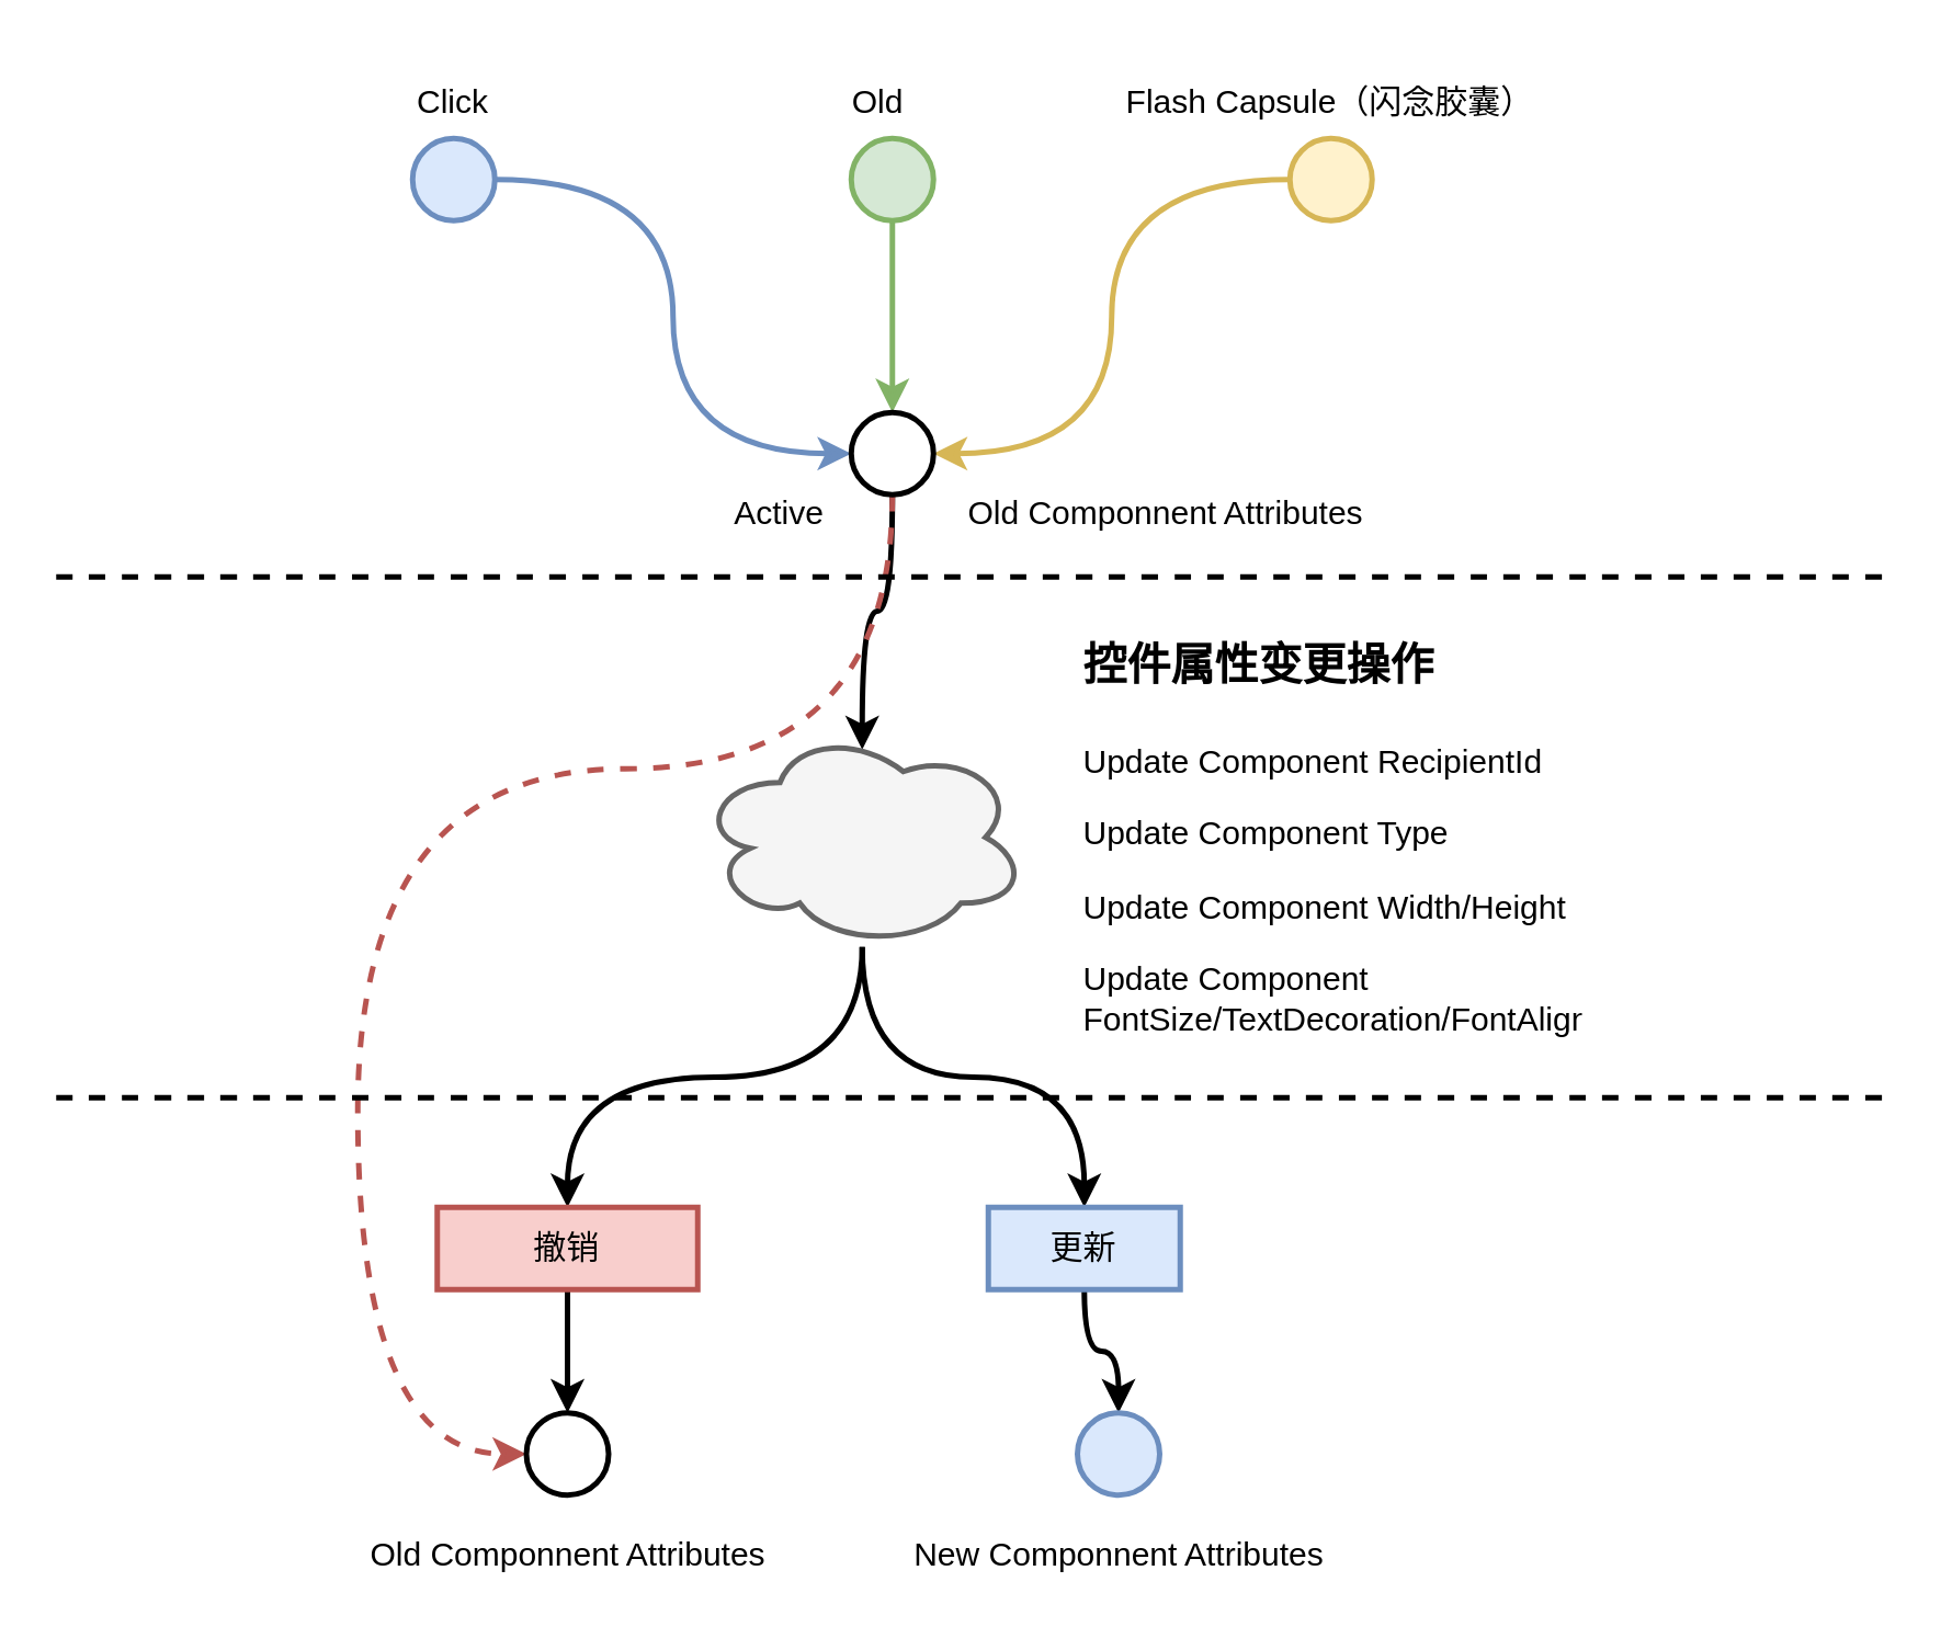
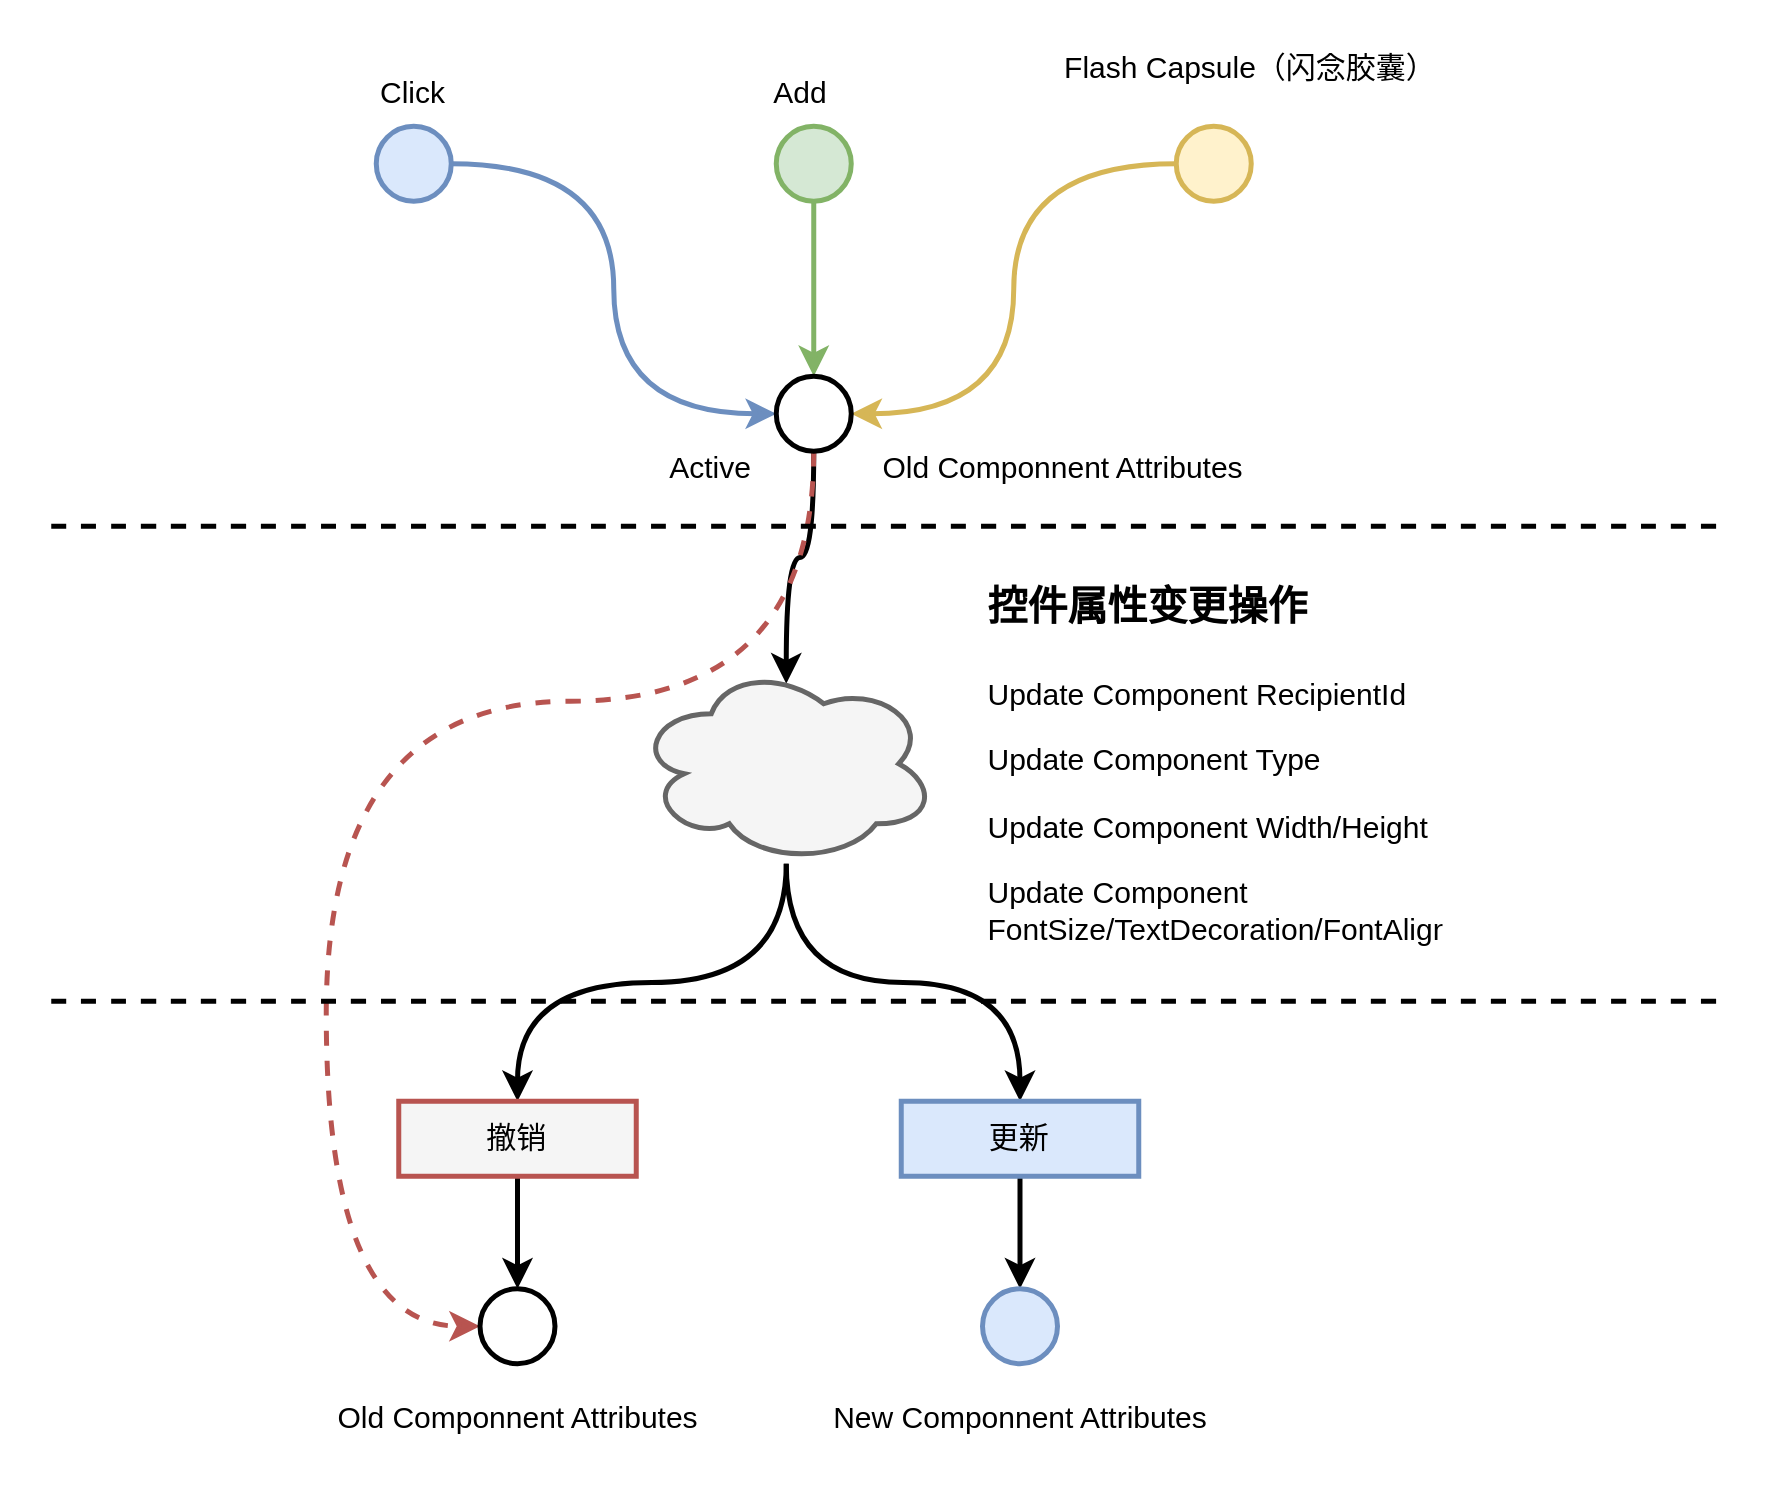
  <mxCell id="0" />
  <mxCell id="1" parent="0" />
  <mxCell id="2" style="edgeStyle=orthogonalEdgeStyle;curved=1;rounded=0;orthogonalLoop=1;jettySize=auto;html=1;entryX=0;entryY=0.5;entryDx=0;entryDy=0;strokeWidth=2;fillColor=#dae8fc;strokeColor=#6c8ebf;" edge="1" parent="1" source="3" target="10"><mxGeometry relative="1" as="geometry" /></mxCell>
  <mxCell id="3" value="" style="ellipse;whiteSpace=wrap;html=1;aspect=fixed;fillColor=#dae8fc;strokeColor=#6c8ebf;strokeWidth=2;" vertex="1" parent="1"><mxGeometry x="150" y="50" width="30" height="30" as="geometry" /></mxCell>
  <mxCell id="4" style="edgeStyle=orthogonalEdgeStyle;curved=1;rounded=0;orthogonalLoop=1;jettySize=auto;html=1;entryX=0.5;entryY=0;entryDx=0;entryDy=0;strokeWidth=2;fillColor=#d5e8d4;strokeColor=#82b366;" edge="1" parent="1" source="5" target="10"><mxGeometry relative="1" as="geometry" /></mxCell>
  <mxCell id="5" value="" style="ellipse;whiteSpace=wrap;html=1;aspect=fixed;fillColor=#d5e8d4;strokeColor=#82b366;strokeWidth=2;" vertex="1" parent="1"><mxGeometry x="310" y="50" width="30" height="30" as="geometry" /></mxCell>
  <mxCell id="6" style="edgeStyle=orthogonalEdgeStyle;curved=1;rounded=0;orthogonalLoop=1;jettySize=auto;html=1;entryX=1;entryY=0.5;entryDx=0;entryDy=0;strokeWidth=2;fillColor=#fff2cc;strokeColor=#d6b656;" edge="1" parent="1" source="7" target="10"><mxGeometry relative="1" as="geometry" /></mxCell>
  <mxCell id="7" value="" style="ellipse;whiteSpace=wrap;html=1;aspect=fixed;fillColor=#fff2cc;strokeColor=#d6b656;strokeWidth=2;" vertex="1" parent="1"><mxGeometry x="470" y="50" width="30" height="30" as="geometry" /></mxCell>
  <mxCell id="8" style="edgeStyle=orthogonalEdgeStyle;curved=1;rounded=0;orthogonalLoop=1;jettySize=auto;html=1;exitX=0.5;exitY=1;exitDx=0;exitDy=0;entryX=0.5;entryY=0.1;entryDx=0;entryDy=0;entryPerimeter=0;fontSize=16;strokeWidth=2;" edge="1" parent="1" source="10" target="14"><mxGeometry relative="1" as="geometry" /></mxCell>
  <mxCell id="9" style="edgeStyle=orthogonalEdgeStyle;curved=1;rounded=0;orthogonalLoop=1;jettySize=auto;html=1;fontSize=12;strokeWidth=2;dashed=1;fillColor=#f8cecc;strokeColor=#b85450;entryX=0;entryY=0.5;entryDx=0;entryDy=0;" edge="1" parent="1" source="10" target="25"><mxGeometry relative="1" as="geometry"><Array as="points"><mxPoint x="325" y="280" /><mxPoint x="130" y="280" /><mxPoint x="130" y="530" /></Array></mxGeometry></mxCell>
  <mxCell id="10" value="" style="ellipse;whiteSpace=wrap;html=1;aspect=fixed;strokeWidth=2;" vertex="1" parent="1"><mxGeometry x="310" y="150" width="30" height="30" as="geometry" /></mxCell>
  <mxCell id="11" value="" style="endArrow=none;dashed=1;html=1;rounded=0;strokeWidth=2;curved=1;" edge="1" parent="1"><mxGeometry width="50" height="50" relative="1" as="geometry"><mxPoint x="20" y="210" as="sourcePoint" /><mxPoint x="690" y="210" as="targetPoint" /></mxGeometry></mxCell>
  <mxCell id="12" style="edgeStyle=orthogonalEdgeStyle;curved=1;rounded=0;orthogonalLoop=1;jettySize=auto;html=1;entryX=0.5;entryY=0;entryDx=0;entryDy=0;fontSize=12;strokeWidth=2;" edge="1" parent="1" source="14" target="22"><mxGeometry relative="1" as="geometry" /></mxCell>
  <mxCell id="13" style="edgeStyle=orthogonalEdgeStyle;curved=1;rounded=0;orthogonalLoop=1;jettySize=auto;html=1;entryX=0.5;entryY=0;entryDx=0;entryDy=0;fontSize=12;strokeWidth=2;" edge="1" parent="1" source="14" target="24"><mxGeometry relative="1" as="geometry" /></mxCell>
  <mxCell id="14" value="" style="ellipse;shape=cloud;whiteSpace=wrap;html=1;strokeWidth=2;fillColor=#f5f5f5;strokeColor=#666666;fontColor=#333333;" vertex="1" parent="1"><mxGeometry x="254" y="265" width="120" height="80" as="geometry" /></mxCell>
  <mxCell id="15" value="&lt;h1&gt;&lt;font style=&quot;font-size: 16px&quot;&gt;控件属性变更操作&lt;/font&gt;&lt;/h1&gt;&lt;p&gt;Update Component RecipientId&lt;/p&gt;&lt;p&gt;Update Component Type&lt;/p&gt;&lt;p&gt;Update Component Width/Height&lt;/p&gt;&lt;p&gt;Update Component FontSize/TextDecoration/FontAlign&lt;/p&gt;" style="text;html=1;strokeColor=none;fillColor=none;spacing=5;spacingTop=-20;whiteSpace=wrap;overflow=hidden;rounded=0;" vertex="1" parent="1"><mxGeometry x="390" y="220" width="190" height="170" as="geometry" /></mxCell>
  <mxCell id="16" value="" style="endArrow=none;dashed=1;html=1;rounded=0;strokeWidth=2;curved=1;" edge="1" parent="1"><mxGeometry width="50" height="50" relative="1" as="geometry"><mxPoint x="20" y="400" as="sourcePoint" /><mxPoint x="690" y="400" as="targetPoint" /></mxGeometry></mxCell>
  <mxCell id="17" value="&lt;span style=&quot;font-size: 12px&quot;&gt;Click&lt;/span&gt;" style="text;html=1;strokeColor=none;fillColor=none;align=center;verticalAlign=middle;whiteSpace=wrap;rounded=0;fontSize=16;" vertex="1" parent="1"><mxGeometry x="135" y="20" width="60" height="30" as="geometry" /></mxCell>
- <mxCell id="18" value="&lt;span style=&quot;font-size: 12px&quot;&gt;Old&lt;/span&gt;" style="text;html=1;strokeColor=none;fillColor=none;align=center;verticalAlign=middle;whiteSpace=wrap;rounded=0;fontSize=16;" vertex="1" parent="1"><mxGeometry x="290" y="20" width="60" height="30" as="geometry" /></mxCell>
- <mxCell id="19" value="&lt;span style=&quot;font-size: 12px&quot;&gt;Flash Capsule（闪念胶囊）&lt;/span&gt;" style="text;html=1;strokeColor=none;fillColor=none;align=center;verticalAlign=middle;whiteSpace=wrap;rounded=0;fontSize=16;" vertex="1" parent="1"><mxGeometry x="400" y="20" width="170" height="30" as="geometry" /></mxCell>
+ <mxCell id="18" value="&lt;span style=&quot;font-size: 12px&quot;&gt;Add&lt;/span&gt;" style="text;html=1;strokeColor=none;fillColor=none;align=center;verticalAlign=middle;whiteSpace=wrap;rounded=0;fontSize=16;" vertex="1" parent="1"><mxGeometry x="290" y="20" width="60" height="30" as="geometry" /></mxCell>
+ <mxCell id="19" value="&lt;span style=&quot;font-size: 12px&quot;&gt;Flash Capsule（闪念胶囊）&lt;/span&gt;" style="text;html=1;strokeColor=none;fillColor=none;align=center;verticalAlign=middle;whiteSpace=wrap;rounded=0;fontSize=16;" vertex="1" parent="1"><mxGeometry x="415" y="10" width="170" height="30" as="geometry" /></mxCell>
  <mxCell id="20" value="&lt;span style=&quot;font-size: 12px&quot;&gt;Old Componnent Attributes&lt;/span&gt;" style="text;html=1;strokeColor=none;fillColor=none;align=center;verticalAlign=middle;whiteSpace=wrap;rounded=0;fontSize=16;" vertex="1" parent="1"><mxGeometry x="330" y="170" width="190" height="30" as="geometry" /></mxCell>
  <mxCell id="21" style="edgeStyle=orthogonalEdgeStyle;curved=1;rounded=0;orthogonalLoop=1;jettySize=auto;html=1;entryX=0.5;entryY=0;entryDx=0;entryDy=0;fontSize=12;strokeWidth=2;" edge="1" parent="1" source="22" target="25"><mxGeometry relative="1" as="geometry" /></mxCell>
- <mxCell id="22" value="撤销" style="rounded=0;whiteSpace=wrap;html=1;fontSize=12;strokeWidth=2;fillColor=#f8cecc;strokeColor=#b85450;" vertex="1" parent="1"><mxGeometry x="159" y="440" width="95" height="30" as="geometry" /></mxCell>
+ <mxCell id="22" value="撤销" style="rounded=0;whiteSpace=wrap;html=1;fontSize=12;strokeWidth=2;fillColor=#f5f5f5;strokeColor=#b85450;" vertex="1" parent="1"><mxGeometry x="159" y="440" width="95" height="30" as="geometry" /></mxCell>
  <mxCell id="23" style="edgeStyle=orthogonalEdgeStyle;curved=1;rounded=0;orthogonalLoop=1;jettySize=auto;html=1;entryX=0.5;entryY=0;entryDx=0;entryDy=0;fontSize=12;strokeWidth=2;" edge="1" parent="1" source="24" target="27"><mxGeometry relative="1" as="geometry" /></mxCell>
- <mxCell id="24" value="更新" style="rounded=0;whiteSpace=wrap;html=1;fontSize=12;strokeWidth=2;fillColor=#dae8fc;strokeColor=#6c8ebf;" vertex="1" parent="1"><mxGeometry x="360" y="440" width="70" height="30" as="geometry" /></mxCell>
+ <mxCell id="24" value="更新" style="rounded=0;whiteSpace=wrap;html=1;fontSize=12;strokeWidth=2;fillColor=#dae8fc;strokeColor=#6c8ebf;" vertex="1" parent="1"><mxGeometry x="360" y="440" width="95" height="30" as="geometry" /></mxCell>
  <mxCell id="25" value="" style="ellipse;whiteSpace=wrap;html=1;aspect=fixed;strokeWidth=2;" vertex="1" parent="1"><mxGeometry x="191.5" y="515" width="30" height="30" as="geometry" /></mxCell>
  <mxCell id="26" value="&lt;span style=&quot;font-size: 12px&quot;&gt;Old Componnent Attributes&lt;/span&gt;" style="text;html=1;strokeColor=none;fillColor=none;align=center;verticalAlign=middle;whiteSpace=wrap;rounded=0;fontSize=16;" vertex="1" parent="1"><mxGeometry x="111.5" y="550" width="190" height="30" as="geometry" /></mxCell>
  <mxCell id="27" value="" style="ellipse;whiteSpace=wrap;html=1;aspect=fixed;fillColor=#dae8fc;strokeColor=#6c8ebf;strokeWidth=2;" vertex="1" parent="1"><mxGeometry x="392.5" y="515" width="30" height="30" as="geometry" /></mxCell>
  <mxCell id="28" value="&lt;span style=&quot;font-size: 12px&quot;&gt;New Componnent Attributes&lt;/span&gt;" style="text;html=1;strokeColor=none;fillColor=none;align=center;verticalAlign=middle;whiteSpace=wrap;rounded=0;fontSize=16;" vertex="1" parent="1"><mxGeometry x="312.5" y="550" width="190" height="30" as="geometry" /></mxCell>
  <mxCell id="29" value="&lt;span style=&quot;font-size: 12px&quot;&gt;Active&lt;/span&gt;" style="text;html=1;strokeColor=none;fillColor=none;align=center;verticalAlign=middle;whiteSpace=wrap;rounded=0;fontSize=16;" vertex="1" parent="1"><mxGeometry x="254" y="170" width="60" height="30" as="geometry" /></mxCell>
